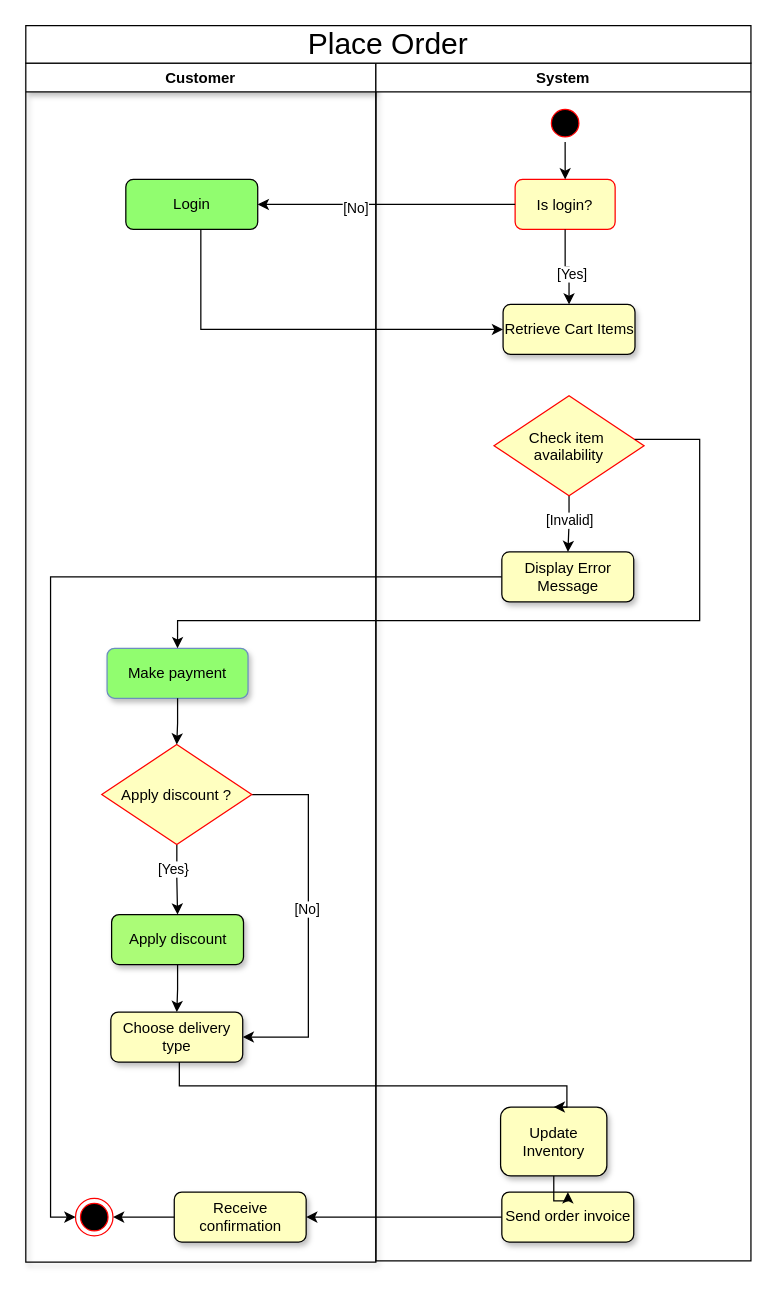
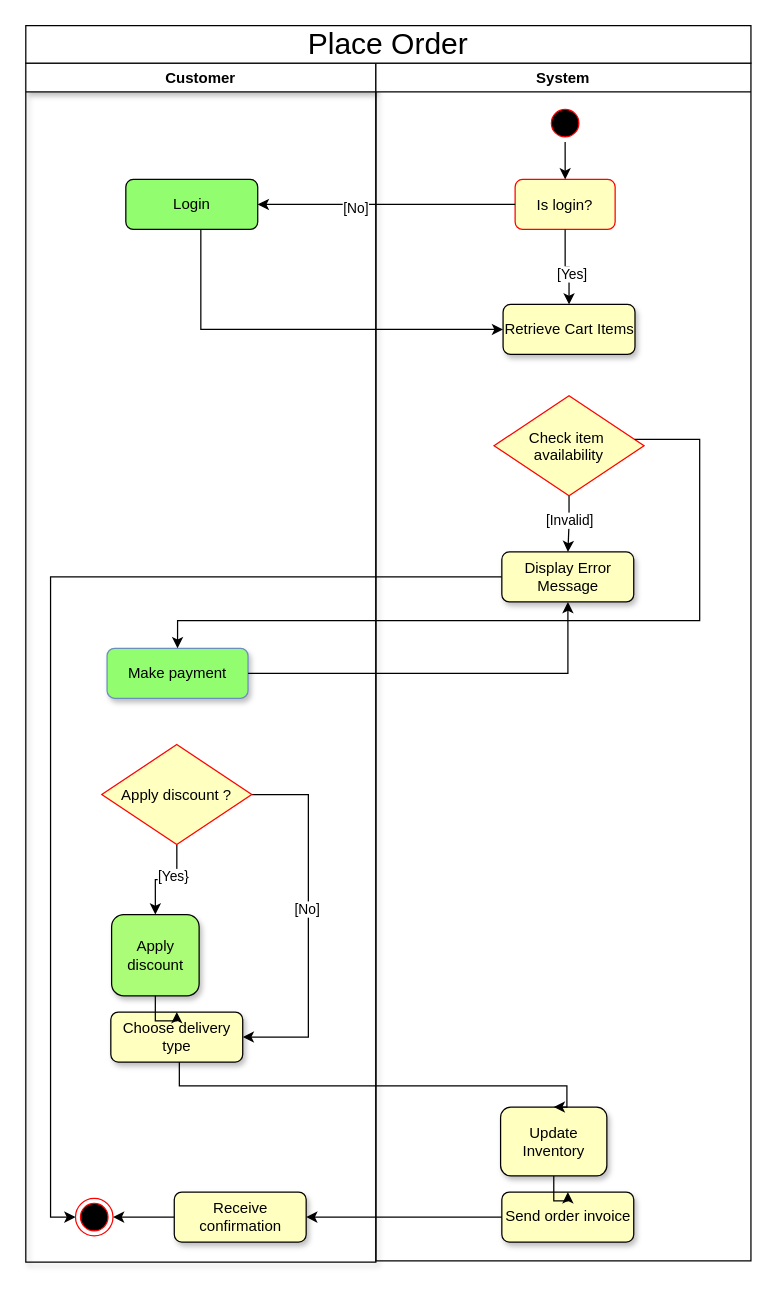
  <mxCell id="0" />
  <mxCell id="1" parent="0" />
  <mxCell id="2" value="Customer" style="swimlane;whiteSpace=wrap;shadow=1;fillColor=#FFFFFF;" parent="1" vertex="1"><mxGeometry x="20" y="50" width="280" height="959" as="geometry" /></mxCell>
- <mxCell id="3" value="Apply discount" style="rounded=1;whiteSpace=wrap;html=1;fillColor=#abfc77;shadow=1;" parent="2" vertex="1"><mxGeometry x="68.63" y="681" width="105.5" height="40" as="geometry" /></mxCell>
+ <mxCell id="3" value="Apply discount" style="rounded=1;whiteSpace=wrap;html=1;fillColor=#abfc77;shadow=1;" parent="2" vertex="1"><mxGeometry x="68.63" y="681" width="70" height="65" as="geometry" /></mxCell>
  <mxCell id="4" value="Choose delivery type" style="rounded=1;whiteSpace=wrap;html=1;fillColor=#FFFFC0;shadow=1;" parent="2" vertex="1"><mxGeometry x="68" y="759" width="105.5" height="40" as="geometry" /></mxCell>
  <mxCell id="5" value="" style="edgeStyle=orthogonalEdgeStyle;rounded=0;orthogonalLoop=1;jettySize=auto;html=1;" edge="1" parent="2" source="3" target="4"><mxGeometry relative="1" as="geometry" /></mxCell>
  <mxCell id="6" style="edgeStyle=orthogonalEdgeStyle;rounded=0;orthogonalLoop=1;jettySize=auto;html=1;entryX=0.5;entryY=0;entryDx=0;entryDy=0;" edge="1" parent="2" source="10" target="3"><mxGeometry relative="1" as="geometry" /></mxCell>
  <mxCell id="7" value="[Yes}" style="edgeLabel;html=1;align=center;verticalAlign=middle;resizable=0;points=[];" vertex="1" connectable="0" parent="6"><mxGeometry x="-0.292" y="-3" relative="1" as="geometry"><mxPoint as="offset" /></mxGeometry></mxCell>
  <mxCell id="8" style="edgeStyle=orthogonalEdgeStyle;rounded=0;orthogonalLoop=1;jettySize=auto;html=1;entryX=1;entryY=0.5;entryDx=0;entryDy=0;" edge="1" parent="2" source="10" target="4"><mxGeometry relative="1" as="geometry"><Array as="points"><mxPoint x="226" y="585" /><mxPoint x="226" y="779" /></Array></mxGeometry></mxCell>
  <mxCell id="9" value="[No]" style="edgeLabel;html=1;align=center;verticalAlign=middle;resizable=0;points=[];" vertex="1" connectable="0" parent="8"><mxGeometry x="-0.059" y="-2" relative="1" as="geometry"><mxPoint as="offset" /></mxGeometry></mxCell>
  <mxCell id="10" value="Apply discount ?" style="rhombus;fillColor=#FFFFC0;strokeColor=#ff0000;" vertex="1" parent="2"><mxGeometry x="60.75" y="545" width="120" height="80" as="geometry" /></mxCell>
  <mxCell id="11" value="System" style="swimlane;whiteSpace=wrap;fillColor=#FFFFFF;" parent="1" vertex="1"><mxGeometry x="300" y="50" width="300" height="958" as="geometry" /></mxCell>
  <mxCell id="12" value="&lt;span style=&quot;text-wrap-mode: nowrap;&quot;&gt;Login&lt;/span&gt;" style="rounded=1;whiteSpace=wrap;html=1;fillColor=#91fd6f;" parent="11" vertex="1"><mxGeometry x="-200" y="93" width="105.5" height="40" as="geometry" /></mxCell>
  <mxCell id="13" value="Retrieve Cart Items" style="rounded=1;whiteSpace=wrap;html=1;fillColor=#FFFFC0;shadow=1;" parent="11" vertex="1"><mxGeometry x="101.75" y="193" width="105.5" height="40" as="geometry" /></mxCell>
  <mxCell id="14" value="" style="ellipse;shape=startState;fillColor=#000000;strokeColor=#ff0000;" parent="11" vertex="1"><mxGeometry x="136.38" y="33" width="30" height="30" as="geometry" /></mxCell>
  <mxCell id="15" value="Is login?" style="fillColor=#FFFFC0;strokeColor=#ff0000;rounded=1;" parent="11" vertex="1"><mxGeometry x="111.38" y="93" width="80" height="40" as="geometry" /></mxCell>
  <mxCell id="16" value="" style="edgeStyle=orthogonalEdgeStyle;rounded=0;orthogonalLoop=1;jettySize=auto;html=1;fillColor=#FFFFC0;" parent="11" source="14" target="15" edge="1"><mxGeometry relative="1" as="geometry" /></mxCell>
  <mxCell id="17" style="edgeStyle=orthogonalEdgeStyle;rounded=0;orthogonalLoop=1;jettySize=auto;html=1;entryX=0.5;entryY=0;entryDx=0;entryDy=0;exitX=0.5;exitY=1;exitDx=0;exitDy=0;fillColor=#FFFFC0;" parent="11" source="15" target="13" edge="1"><mxGeometry relative="1" as="geometry"><mxPoint x="40" y="273" as="targetPoint" /><mxPoint x="40" y="153" as="sourcePoint" /></mxGeometry></mxCell>
  <mxCell id="18" value="[Yes]" style="edgeLabel;html=1;align=center;verticalAlign=middle;resizable=0;points=[];fillColor=#FFFFC0;" parent="17" vertex="1" connectable="0"><mxGeometry x="0.244" y="2" relative="1" as="geometry"><mxPoint as="offset" /></mxGeometry></mxCell>
  <mxCell id="19" style="edgeStyle=orthogonalEdgeStyle;rounded=0;orthogonalLoop=1;jettySize=auto;html=1;entryX=1;entryY=0.5;entryDx=0;entryDy=0;exitX=0;exitY=0.5;exitDx=0;exitDy=0;fillColor=#FFFFC0;" parent="11" source="15" target="12" edge="1"><mxGeometry relative="1" as="geometry"><mxPoint x="50" y="253" as="targetPoint" /><mxPoint x="50" y="133" as="sourcePoint" /></mxGeometry></mxCell>
  <mxCell id="20" value="[No]" style="edgeLabel;html=1;align=center;verticalAlign=middle;resizable=0;points=[];fillColor=#FFFFC0;" parent="19" vertex="1" connectable="0"><mxGeometry x="0.244" y="2" relative="1" as="geometry"><mxPoint as="offset" /></mxGeometry></mxCell>
  <mxCell id="21" style="edgeStyle=orthogonalEdgeStyle;rounded=0;orthogonalLoop=1;jettySize=auto;html=1;entryX=0;entryY=0.5;entryDx=0;entryDy=0;fillColor=#FFFFC0;" parent="11" source="12" target="13" edge="1"><mxGeometry relative="1" as="geometry"><Array as="points"><mxPoint x="-140" y="213" /></Array></mxGeometry></mxCell>
  <mxCell id="22" value="Receive confirmation" style="rounded=1;whiteSpace=wrap;html=1;fillColor=#FFFFC0;shadow=1;" parent="11" vertex="1"><mxGeometry x="-161.25" y="903" width="105.5" height="40" as="geometry" /></mxCell>
  <mxCell id="23" style="edgeStyle=orthogonalEdgeStyle;rounded=0;orthogonalLoop=1;jettySize=auto;html=1;fillColor=#FFFFC0;" parent="11" source="25" target="32" edge="1"><mxGeometry relative="1" as="geometry" /></mxCell>
  <mxCell id="24" value="[Invalid]" style="edgeLabel;html=1;align=center;verticalAlign=middle;resizable=0;points=[];fillColor=#FFFFC0;" parent="23" vertex="1" connectable="0"><mxGeometry x="-0.191" relative="1" as="geometry"><mxPoint as="offset" /></mxGeometry></mxCell>
  <mxCell id="25" value="Check item &#10;availability" style="rhombus;fillColor=#FFFFC0;strokeColor=#ff0000;" parent="11" vertex="1"><mxGeometry x="94.5" y="266" width="120" height="80" as="geometry" /></mxCell>
  <mxCell id="26" value="" style="ellipse;shape=endState;fillColor=#000000;strokeColor=#ff0000" parent="11" vertex="1"><mxGeometry x="-240.25" y="908" width="30" height="30" as="geometry" /></mxCell>
  <mxCell id="27" value="Send order&amp;nbsp;&lt;span style=&quot;line-height: 115%;&quot;&gt;&lt;font style=&quot;font-size: 12px;&quot;&gt;invoice&lt;/font&gt;&lt;/span&gt;" style="rounded=1;whiteSpace=wrap;html=1;fillColor=#FFFFC0;shadow=1;" parent="11" vertex="1"><mxGeometry x="100.75" y="903" width="105.5" height="40" as="geometry" /></mxCell>
  <mxCell id="28" value="" style="edgeStyle=orthogonalEdgeStyle;rounded=0;orthogonalLoop=1;jettySize=auto;html=1;fillColor=#FFFFC0;" parent="11" source="29" target="27" edge="1"><mxGeometry relative="1" as="geometry" /></mxCell>
  <mxCell id="29" value="Update Inventory" style="rounded=1;whiteSpace=wrap;html=1;fillColor=#FFFFC0;shadow=1;" parent="11" vertex="1"><mxGeometry x="99.75" y="835" width="85" height="55" as="geometry" /></mxCell>
  <mxCell id="30" style="edgeStyle=orthogonalEdgeStyle;rounded=0;orthogonalLoop=1;jettySize=auto;html=1;entryX=0;entryY=0.5;entryDx=0;entryDy=0;exitX=0;exitY=0.5;exitDx=0;exitDy=0;fillColor=#FFFFC0;" parent="11" source="32" target="26" edge="1"><mxGeometry relative="1" as="geometry"><mxPoint x="-206" y="301" as="sourcePoint" /><mxPoint x="-246" y="1007" as="targetPoint" /></mxGeometry></mxCell>
  <mxCell id="31" value="Make payment" style="rounded=1;whiteSpace=wrap;html=1;fillColor=#91fd6f;shadow=1;strokeColor=#6c8ebf;" parent="11" vertex="1"><mxGeometry x="-215" y="468" width="112.75" height="40" as="geometry" /></mxCell>
  <mxCell id="32" value="Display Error Message" style="rounded=1;whiteSpace=wrap;html=1;fillColor=#FFFFC0;shadow=1;" parent="11" vertex="1"><mxGeometry x="100.75" y="391" width="105.5" height="40" as="geometry" /></mxCell>
  <mxCell id="33" style="edgeStyle=orthogonalEdgeStyle;rounded=0;orthogonalLoop=1;jettySize=auto;html=1;entryX=0.5;entryY=0;entryDx=0;entryDy=0;" parent="11" source="25" target="31" edge="1"><mxGeometry relative="1" as="geometry"><Array as="points"><mxPoint x="259" y="301" /><mxPoint x="259" y="446" /><mxPoint x="-159" y="446" /></Array></mxGeometry></mxCell>
  <mxCell id="34" style="edgeStyle=orthogonalEdgeStyle;rounded=0;orthogonalLoop=1;jettySize=auto;html=1;entryX=1;entryY=0.5;entryDx=0;entryDy=0;fillColor=#FFFFC0;" parent="11" source="22" target="26" edge="1"><mxGeometry relative="1" as="geometry" /></mxCell>
  <mxCell id="35" style="edgeStyle=orthogonalEdgeStyle;rounded=0;orthogonalLoop=1;jettySize=auto;html=1;entryX=1;entryY=0.5;entryDx=0;entryDy=0;fillColor=#FFFFC0;" parent="11" source="27" target="22" edge="1"><mxGeometry relative="1" as="geometry" /></mxCell>
  <mxCell id="36" value="&lt;span style=&quot;text-wrap: nowrap;&quot;&gt;&lt;font style=&quot;font-size: 24px;&quot;&gt;Place Order&lt;/font&gt;&lt;/span&gt;" style="rounded=0;whiteSpace=wrap;html=1;" parent="1" vertex="1"><mxGeometry x="20" y="20" width="580" height="30" as="geometry" /></mxCell>
  <mxCell id="37" style="edgeStyle=orthogonalEdgeStyle;rounded=0;orthogonalLoop=1;jettySize=auto;html=1;entryX=0.5;entryY=0;entryDx=0;entryDy=0;" parent="1" source="4" target="29" edge="1"><mxGeometry relative="1" as="geometry"><Array as="points"><mxPoint x="142.75" y="868" /><mxPoint x="452.75" y="868" /></Array></mxGeometry></mxCell>
- <mxCell id="38" style="edgeStyle=orthogonalEdgeStyle;rounded=0;orthogonalLoop=1;jettySize=auto;html=1;entryX=0.5;entryY=0;entryDx=0;entryDy=0;" edge="1" parent="1" source="31" target="10"><mxGeometry relative="1" as="geometry" /></mxCell>
+ <mxCell id="38" style="edgeStyle=orthogonalEdgeStyle;rounded=0;orthogonalLoop=1;jettySize=auto;html=1;" edge="1" parent="1" source="31" target="32"><mxGeometry relative="1" as="geometry" /></mxCell>
